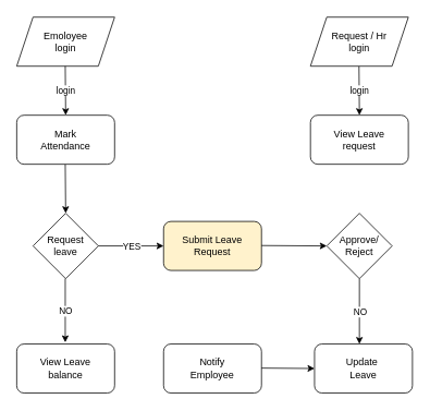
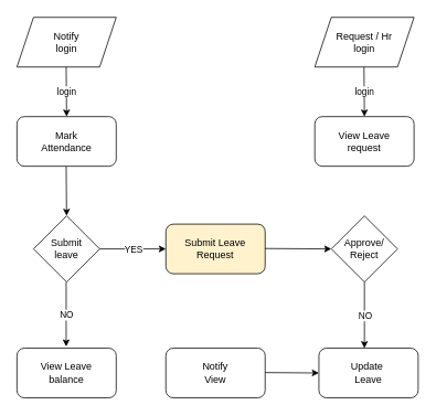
  <mxCell id="0" />
  <mxCell id="1" parent="0" />
- <mxCell id="2" value="Emoloyee&lt;br&gt;login" style="shape=parallelogram;perimeter=parallelogramPerimeter;whiteSpace=wrap;html=1;fixedSize=1;" vertex="1" parent="1"><mxGeometry x="20" y="20" width="120" height="60" as="geometry" /></mxCell>
+ <mxCell id="2" value="Notify&lt;br&gt;login" style="shape=parallelogram;perimeter=parallelogramPerimeter;whiteSpace=wrap;html=1;fixedSize=1;" vertex="1" parent="1"><mxGeometry x="20" y="20" width="120" height="60" as="geometry" /></mxCell>
  <mxCell id="3" value="" style="endArrow=classic;html=1;rounded=0;exitX=0.5;exitY=1;exitDx=0;exitDy=0;entryX=0.5;entryY=0;entryDx=0;entryDy=0;" edge="1" parent="1" target="6"><mxGeometry relative="1" as="geometry"><mxPoint x="79.5" y="200" as="sourcePoint" /><mxPoint x="80" y="250" as="targetPoint" /><Array as="points" /></mxGeometry></mxCell>
  <mxCell id="4" value="" style="endArrow=classic;html=1;rounded=0;exitX=0.5;exitY=1;exitDx=0;exitDy=0;" edge="1" parent="1"><mxGeometry relative="1" as="geometry"><mxPoint x="439.5" y="80" as="sourcePoint" /><mxPoint x="440" y="140" as="targetPoint" /><Array as="points" /></mxGeometry></mxCell>
  <mxCell id="5" value="login" style="edgeLabel;resizable=0;html=1;;align=center;verticalAlign=middle;" connectable="0" vertex="1" parent="4"><mxGeometry relative="1" as="geometry" /></mxCell>
- <mxCell id="6" value="Request&lt;br&gt;leave" style="rhombus;whiteSpace=wrap;html=1;" vertex="1" parent="1"><mxGeometry x="40" y="260" width="80" height="80" as="geometry" /></mxCell>
+ <mxCell id="6" value="Submit&lt;br&gt;leave" style="rhombus;whiteSpace=wrap;html=1;" vertex="1" parent="1"><mxGeometry x="40" y="260" width="80" height="80" as="geometry" /></mxCell>
  <mxCell id="7" value="" style="endArrow=classic;html=1;rounded=0;" edge="1" parent="1"><mxGeometry relative="1" as="geometry"><mxPoint x="79.5" y="340" as="sourcePoint" /><mxPoint x="79.5" y="418" as="targetPoint" /><Array as="points"><mxPoint x="79.5" y="370" /></Array></mxGeometry></mxCell>
  <mxCell id="8" value="NO" style="edgeLabel;resizable=0;html=1;;align=center;verticalAlign=middle;" connectable="0" vertex="1" parent="7"><mxGeometry relative="1" as="geometry" /></mxCell>
  <mxCell id="9" value="View Leave&lt;br&gt;balance" style="rounded=1;whiteSpace=wrap;html=1;" vertex="1" parent="1"><mxGeometry x="20" y="420" width="120" height="60" as="geometry" /></mxCell>
- <mxCell id="10" value="Notify&lt;br&gt;Employee" style="rounded=1;whiteSpace=wrap;html=1;" vertex="1" parent="1"><mxGeometry x="200" y="420" width="120" height="60" as="geometry" /></mxCell>
+ <mxCell id="10" value="Notify&lt;br&gt;View" style="rounded=1;whiteSpace=wrap;html=1;" vertex="1" parent="1"><mxGeometry x="200" y="420" width="120" height="60" as="geometry" /></mxCell>
  <mxCell id="11" value="" style="endArrow=classic;html=1;rounded=0;entryX=0;entryY=0.5;entryDx=0;entryDy=0;" edge="1" parent="1" target="12"><mxGeometry width="50" height="50" relative="1" as="geometry"><mxPoint x="320" y="449.5" as="sourcePoint" /><mxPoint x="380" y="450" as="targetPoint" /></mxGeometry></mxCell>
  <mxCell id="12" value="Update&amp;nbsp;&lt;br&gt;Leave" style="rounded=1;whiteSpace=wrap;html=1;" vertex="1" parent="1"><mxGeometry x="385" y="420" width="120" height="60" as="geometry" /></mxCell>
  <mxCell id="13" value="" style="endArrow=classic;html=1;rounded=0;entryX=0;entryY=0.5;entryDx=0;entryDy=0;" edge="1" parent="1" target="15"><mxGeometry relative="1" as="geometry"><mxPoint x="120" y="300" as="sourcePoint" /><mxPoint x="200" y="290" as="targetPoint" /></mxGeometry></mxCell>
  <mxCell id="14" value="YES" style="edgeLabel;resizable=0;html=1;;align=center;verticalAlign=middle;" connectable="0" vertex="1" parent="13"><mxGeometry relative="1" as="geometry" /></mxCell>
  <mxCell id="15" value="Submit Leave&lt;br&gt;Request" style="rounded=1;whiteSpace=wrap;html=1;fillColor=#fff2cc;" vertex="1" parent="1"><mxGeometry x="200" y="270" width="120" height="60" as="geometry" /></mxCell>
  <mxCell id="16" value="" style="endArrow=classic;html=1;rounded=0;entryX=0;entryY=0.5;entryDx=0;entryDy=0;" edge="1" parent="1" target="17"><mxGeometry width="50" height="50" relative="1" as="geometry"><mxPoint x="320" y="299.5" as="sourcePoint" /><mxPoint x="380" y="299.5" as="targetPoint" /></mxGeometry></mxCell>
  <mxCell id="17" value="Approve/&lt;br&gt;Reject" style="rhombus;whiteSpace=wrap;html=1;" vertex="1" parent="1"><mxGeometry x="400" y="260" width="80" height="80" as="geometry" /></mxCell>
  <mxCell id="18" value="" style="endArrow=classic;html=1;rounded=0;" edge="1" parent="1"><mxGeometry relative="1" as="geometry"><mxPoint x="440" y="340" as="sourcePoint" /><mxPoint x="440" y="420" as="targetPoint" /></mxGeometry></mxCell>
  <mxCell id="19" value="NO" style="edgeLabel;resizable=0;html=1;;align=center;verticalAlign=middle;" connectable="0" vertex="1" parent="18"><mxGeometry relative="1" as="geometry" /></mxCell>
  <mxCell id="20" value="Mark&lt;br&gt;Attendance" style="rounded=1;whiteSpace=wrap;html=1;" vertex="1" parent="1"><mxGeometry x="20" y="140" width="120" height="60" as="geometry" /></mxCell>
  <mxCell id="21" value="View Leave&lt;br&gt;request" style="rounded=1;whiteSpace=wrap;html=1;" vertex="1" parent="1"><mxGeometry x="380" y="140" width="120" height="60" as="geometry" /></mxCell>
  <mxCell id="22" value="Request / Hr&lt;div&gt;login&lt;/div&gt;" style="shape=parallelogram;perimeter=parallelogramPerimeter;whiteSpace=wrap;html=1;fixedSize=1;" vertex="1" parent="1"><mxGeometry x="380" y="20" width="120" height="60" as="geometry" /></mxCell>
  <mxCell id="23" value="" style="endArrow=classic;html=1;rounded=0;exitX=0.5;exitY=1;exitDx=0;exitDy=0;" edge="1" parent="1"><mxGeometry relative="1" as="geometry"><mxPoint x="79.5" y="80" as="sourcePoint" /><mxPoint x="80" y="140" as="targetPoint" /><Array as="points" /></mxGeometry></mxCell>
  <mxCell id="24" value="login" style="edgeLabel;resizable=0;html=1;;align=center;verticalAlign=middle;" connectable="0" vertex="1" parent="23"><mxGeometry relative="1" as="geometry" /></mxCell>
